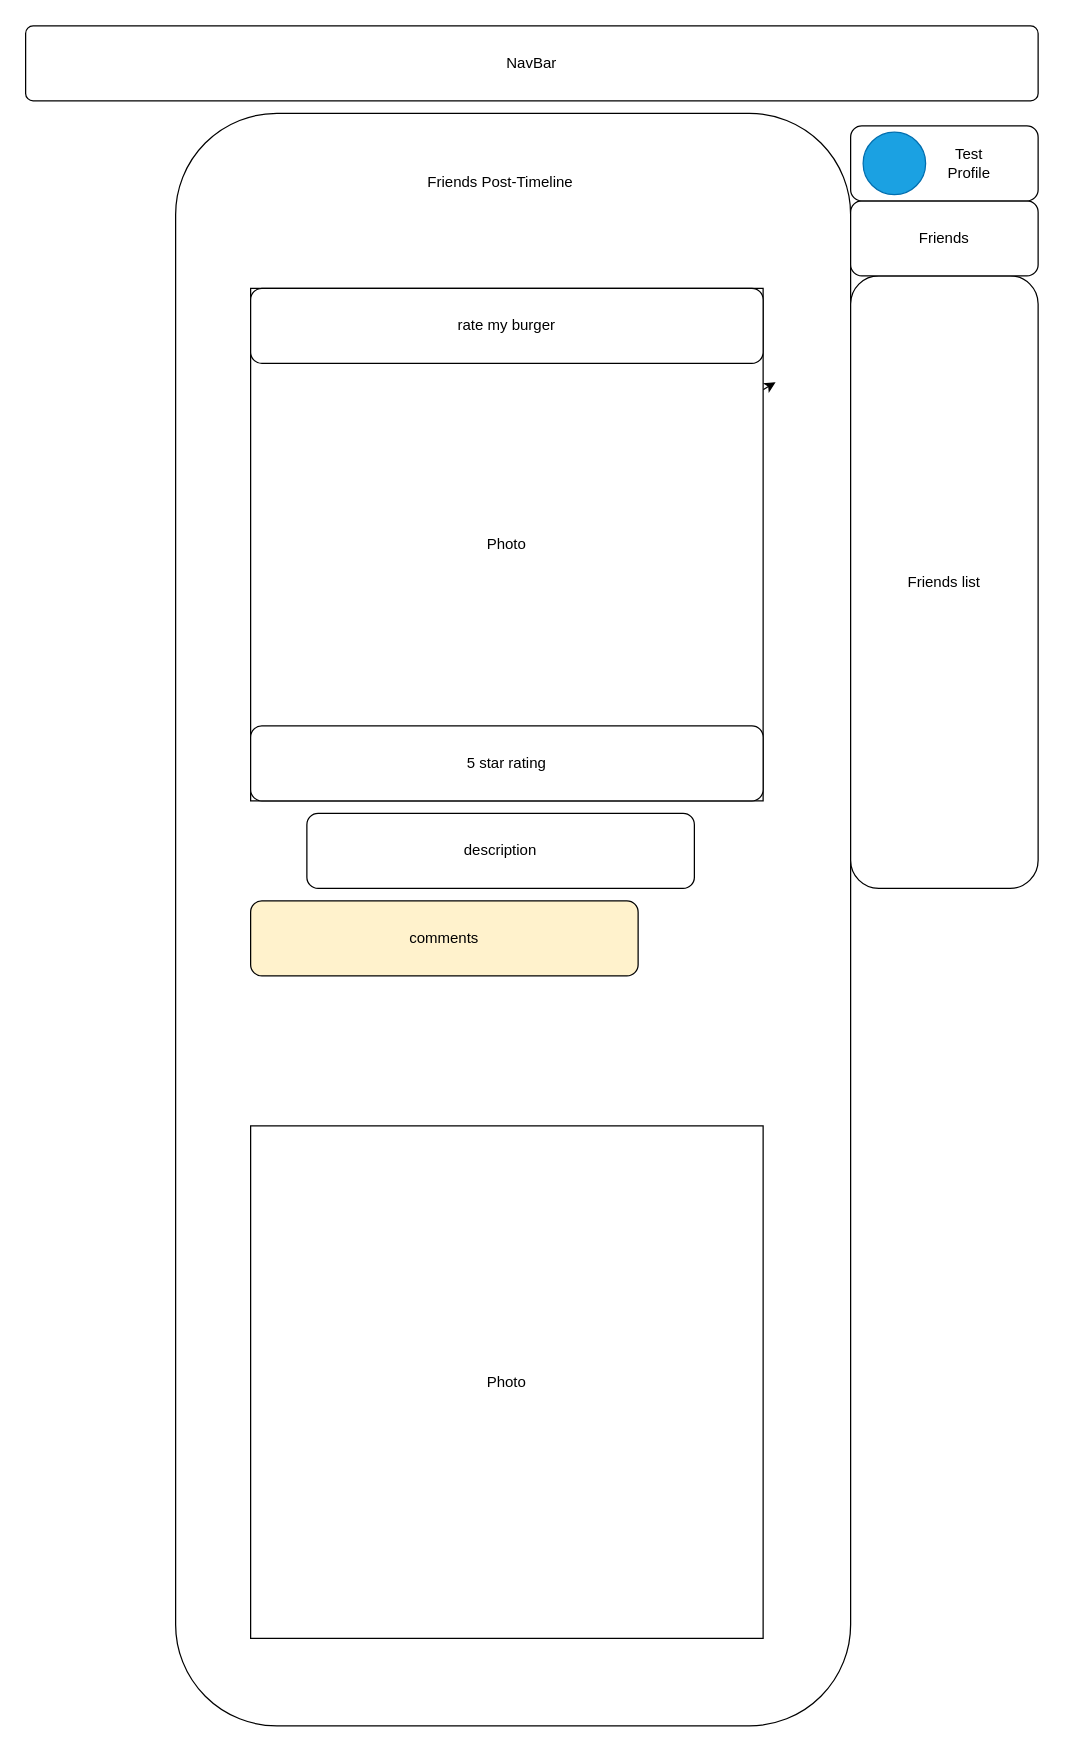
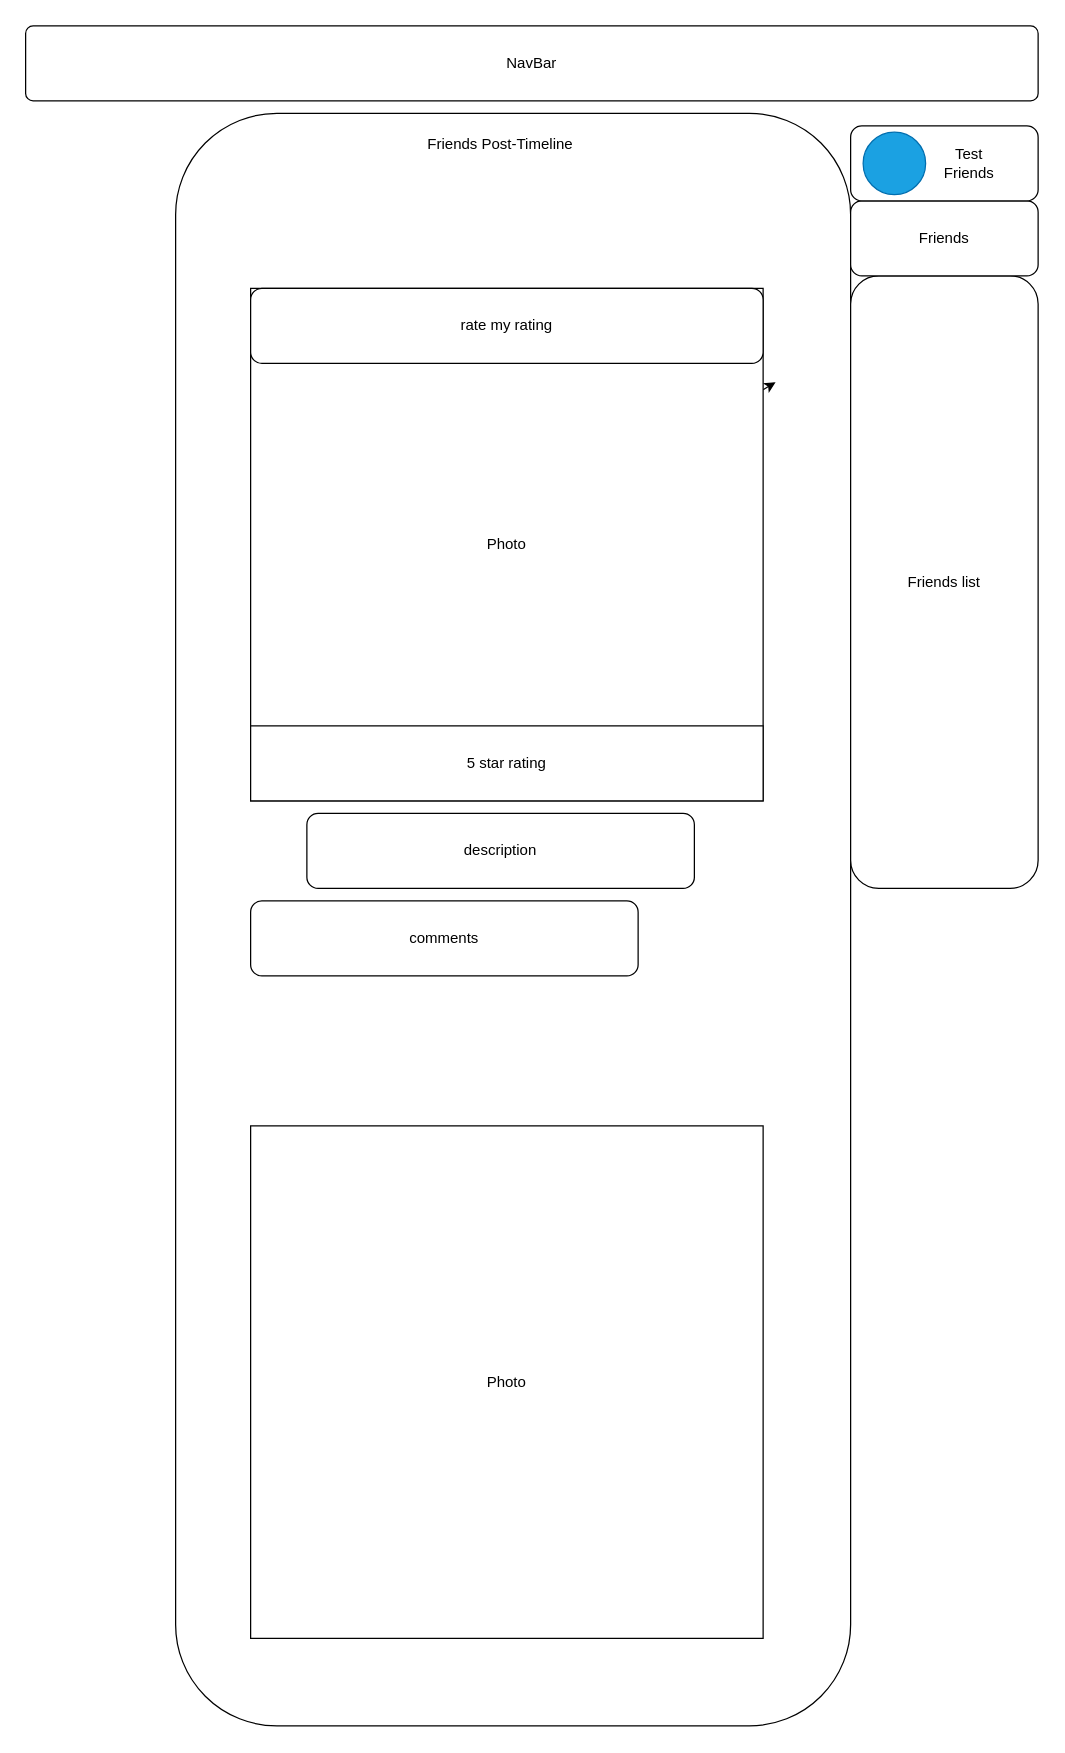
  <mxCell id="0" />
  <mxCell id="1" parent="0" />
  <mxCell id="2" value="Friends" style="rounded=1;whiteSpace=wrap;html=1;" parent="1" vertex="1"><mxGeometry x="140" y="90" width="540" height="1290" as="geometry" /></mxCell>
  <mxCell id="3" value="NavBar" style="rounded=1;arcSize=10;whiteSpace=wrap;html=1;align=center;" parent="1" vertex="1"><mxGeometry x="20" y="20" width="810" height="60" as="geometry" /></mxCell>
  <mxCell id="4" style="edgeStyle=none;html=1;" parent="1" source="5" edge="1"><mxGeometry relative="1" as="geometry"><mxPoint x="620" y="305" as="targetPoint" /><Array as="points"><mxPoint x="620" y="305" /></Array></mxGeometry></mxCell>
  <mxCell id="5" value="Photo" style="whiteSpace=wrap;html=1;aspect=fixed;" parent="1" vertex="1"><mxGeometry x="200" y="230" width="410" height="410" as="geometry" /></mxCell>
- <mxCell id="6" value="comments" style="rounded=1;whiteSpace=wrap;html=1;fillColor=#fff2cc;" parent="1" vertex="1"><mxGeometry x="200" y="720" width="310" height="60" as="geometry" /></mxCell>
+ <mxCell id="6" value="comments" style="rounded=1;whiteSpace=wrap;html=1;" parent="1" vertex="1"><mxGeometry x="200" y="720" width="310" height="60" as="geometry" /></mxCell>
  <mxCell id="7" value="Photo" style="whiteSpace=wrap;html=1;aspect=fixed;" parent="1" vertex="1"><mxGeometry x="200" y="900" width="410" height="410" as="geometry" /></mxCell>
- <mxCell id="8" value="rate my burger" style="rounded=1;whiteSpace=wrap;html=1;" parent="1" vertex="1"><mxGeometry x="200" y="230" width="410" height="60" as="geometry" /></mxCell>
+ <mxCell id="8" value="rate my rating" style="rounded=1;whiteSpace=wrap;html=1;" parent="1" vertex="1"><mxGeometry x="200" y="230" width="410" height="60" as="geometry" /></mxCell>
  <mxCell id="9" value="description" style="rounded=1;whiteSpace=wrap;html=1;" parent="1" vertex="1"><mxGeometry x="245" y="650" width="310" height="60" as="geometry" /></mxCell>
- <mxCell id="10" value="5 star rating" style="rounded=1;whiteSpace=wrap;html=1;" parent="1" vertex="1"><mxGeometry x="200" y="580" width="410" height="60" as="geometry" /></mxCell>
+ <mxCell id="10" value="5 star rating" style="whiteSpace=wrap;html=1;rounded=0;" parent="1" vertex="1"><mxGeometry x="200" y="580" width="410" height="60" as="geometry" /></mxCell>
  <mxCell id="11" value="Friends list" style="rounded=1;whiteSpace=wrap;html=1;" parent="1" vertex="1"><mxGeometry x="680" y="220" width="150" height="490" as="geometry" /></mxCell>
  <mxCell id="12" value="Friends" style="rounded=1;whiteSpace=wrap;html=1;" parent="1" vertex="1"><mxGeometry x="680" y="160" width="150" height="60" as="geometry" /></mxCell>
- <mxCell id="13" value="Friends Post-Timeline" style="text;html=1;strokeColor=none;fillColor=none;align=center;verticalAlign=middle;whiteSpace=wrap;rounded=0;" vertex="1" parent="1"><mxGeometry x="250" y="130" width="300" height="30" as="geometry" /></mxCell>
+ <mxCell id="13" value="Friends Post-Timeline" style="text;html=1;strokeColor=none;fillColor=none;align=center;verticalAlign=middle;whiteSpace=wrap;rounded=0;" vertex="1" parent="1"><mxGeometry x="250" y="100" width="300" height="30" as="geometry" /></mxCell>
  <mxCell id="14" value="" style="rounded=1;whiteSpace=wrap;html=1;" vertex="1" parent="1"><mxGeometry x="680" y="100" width="150" height="60" as="geometry" /></mxCell>
  <mxCell id="15" value="" style="ellipse;whiteSpace=wrap;html=1;aspect=fixed;fillColor=#1ba1e2;fontColor=#ffffff;strokeColor=#006EAF;" vertex="1" parent="1"><mxGeometry x="690" y="105" width="50" height="50" as="geometry" /></mxCell>
- <mxCell id="16" value="Test&lt;br&gt;Profile" style="text;html=1;strokeColor=none;fillColor=none;align=center;verticalAlign=middle;whiteSpace=wrap;rounded=0;" vertex="1" parent="1"><mxGeometry x="730" y="117.5" width="90" height="25" as="geometry" /></mxCell>
+ <mxCell id="16" value="Test&lt;br&gt;Friends" style="text;html=1;strokeColor=none;fillColor=none;align=center;verticalAlign=middle;whiteSpace=wrap;rounded=0;" vertex="1" parent="1"><mxGeometry x="730" y="117.5" width="90" height="25" as="geometry" /></mxCell>
